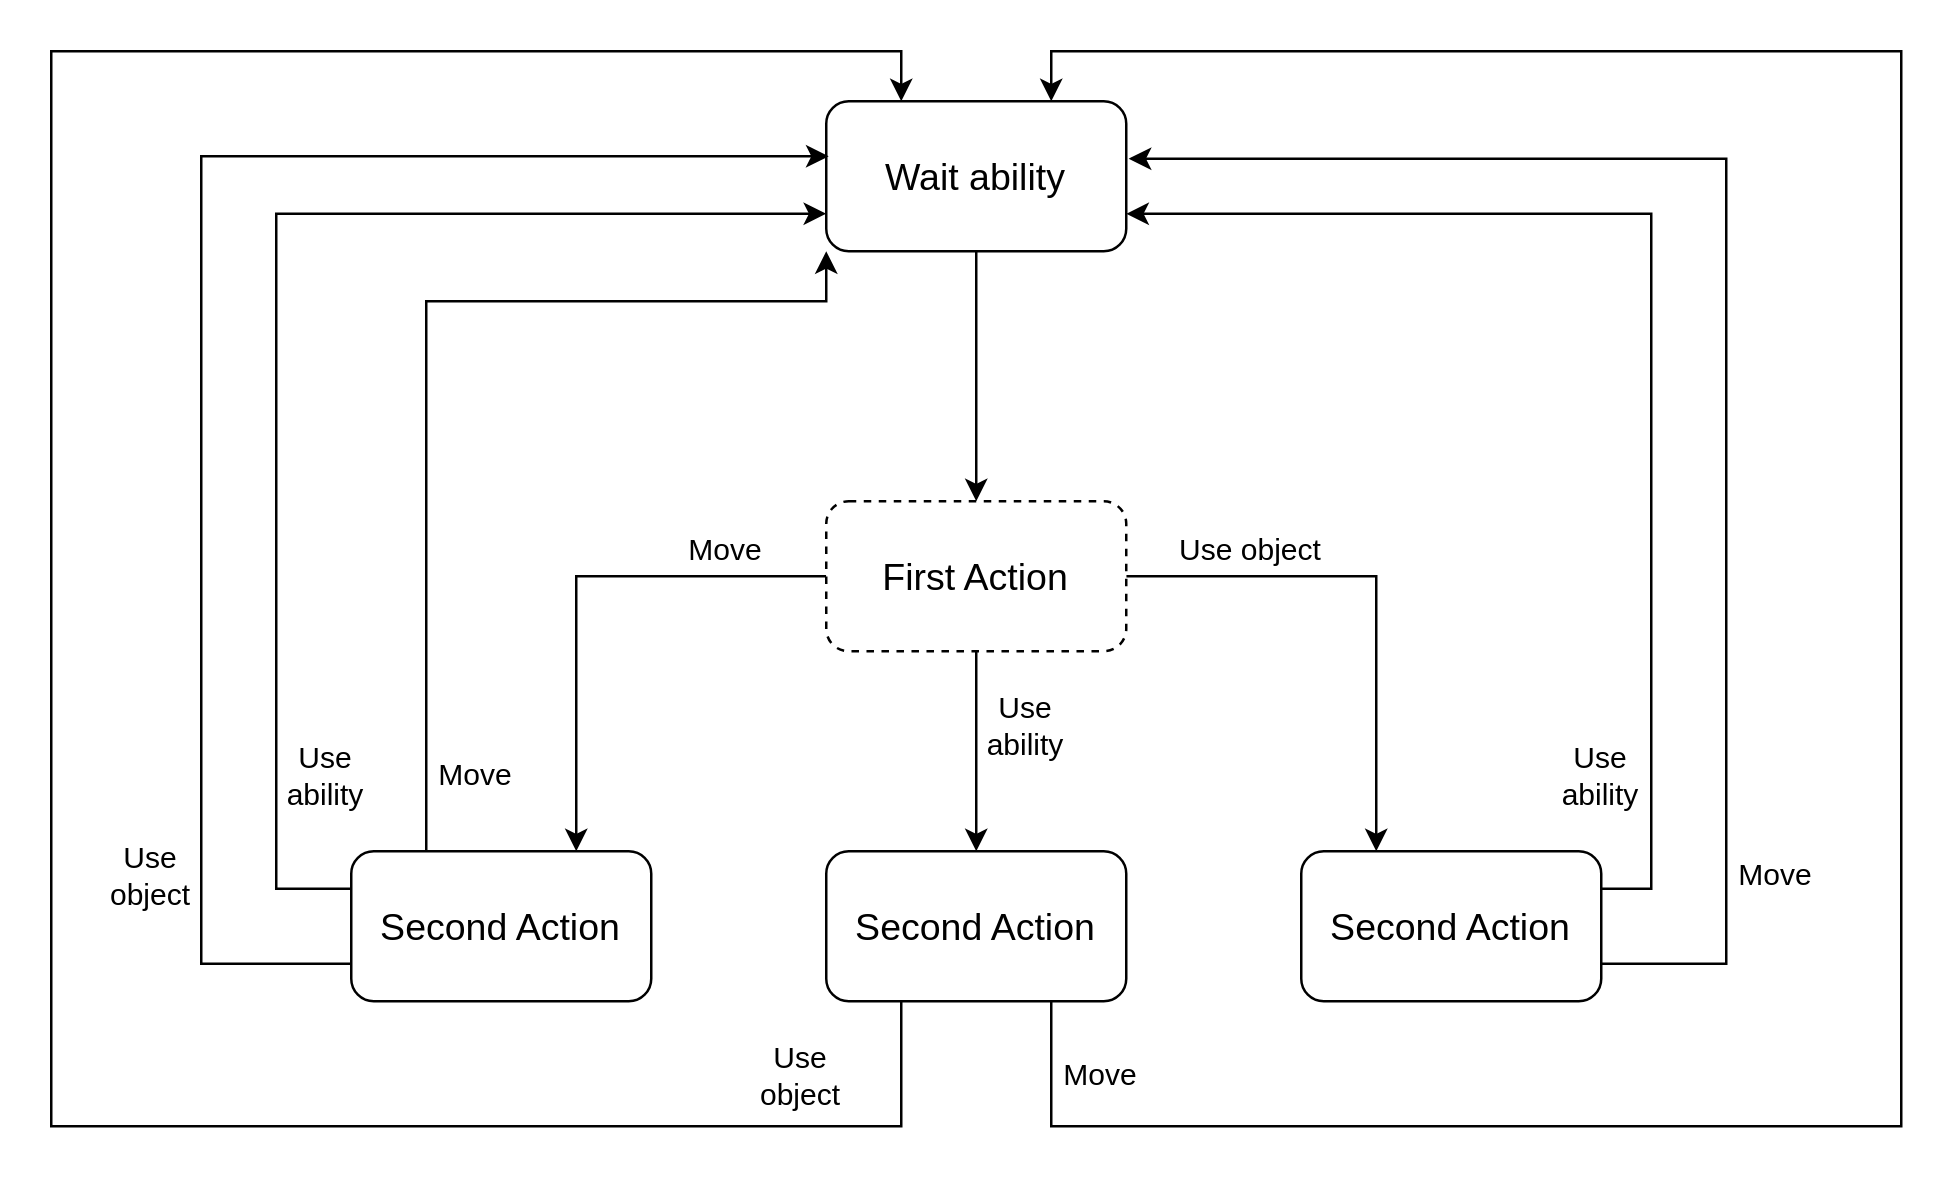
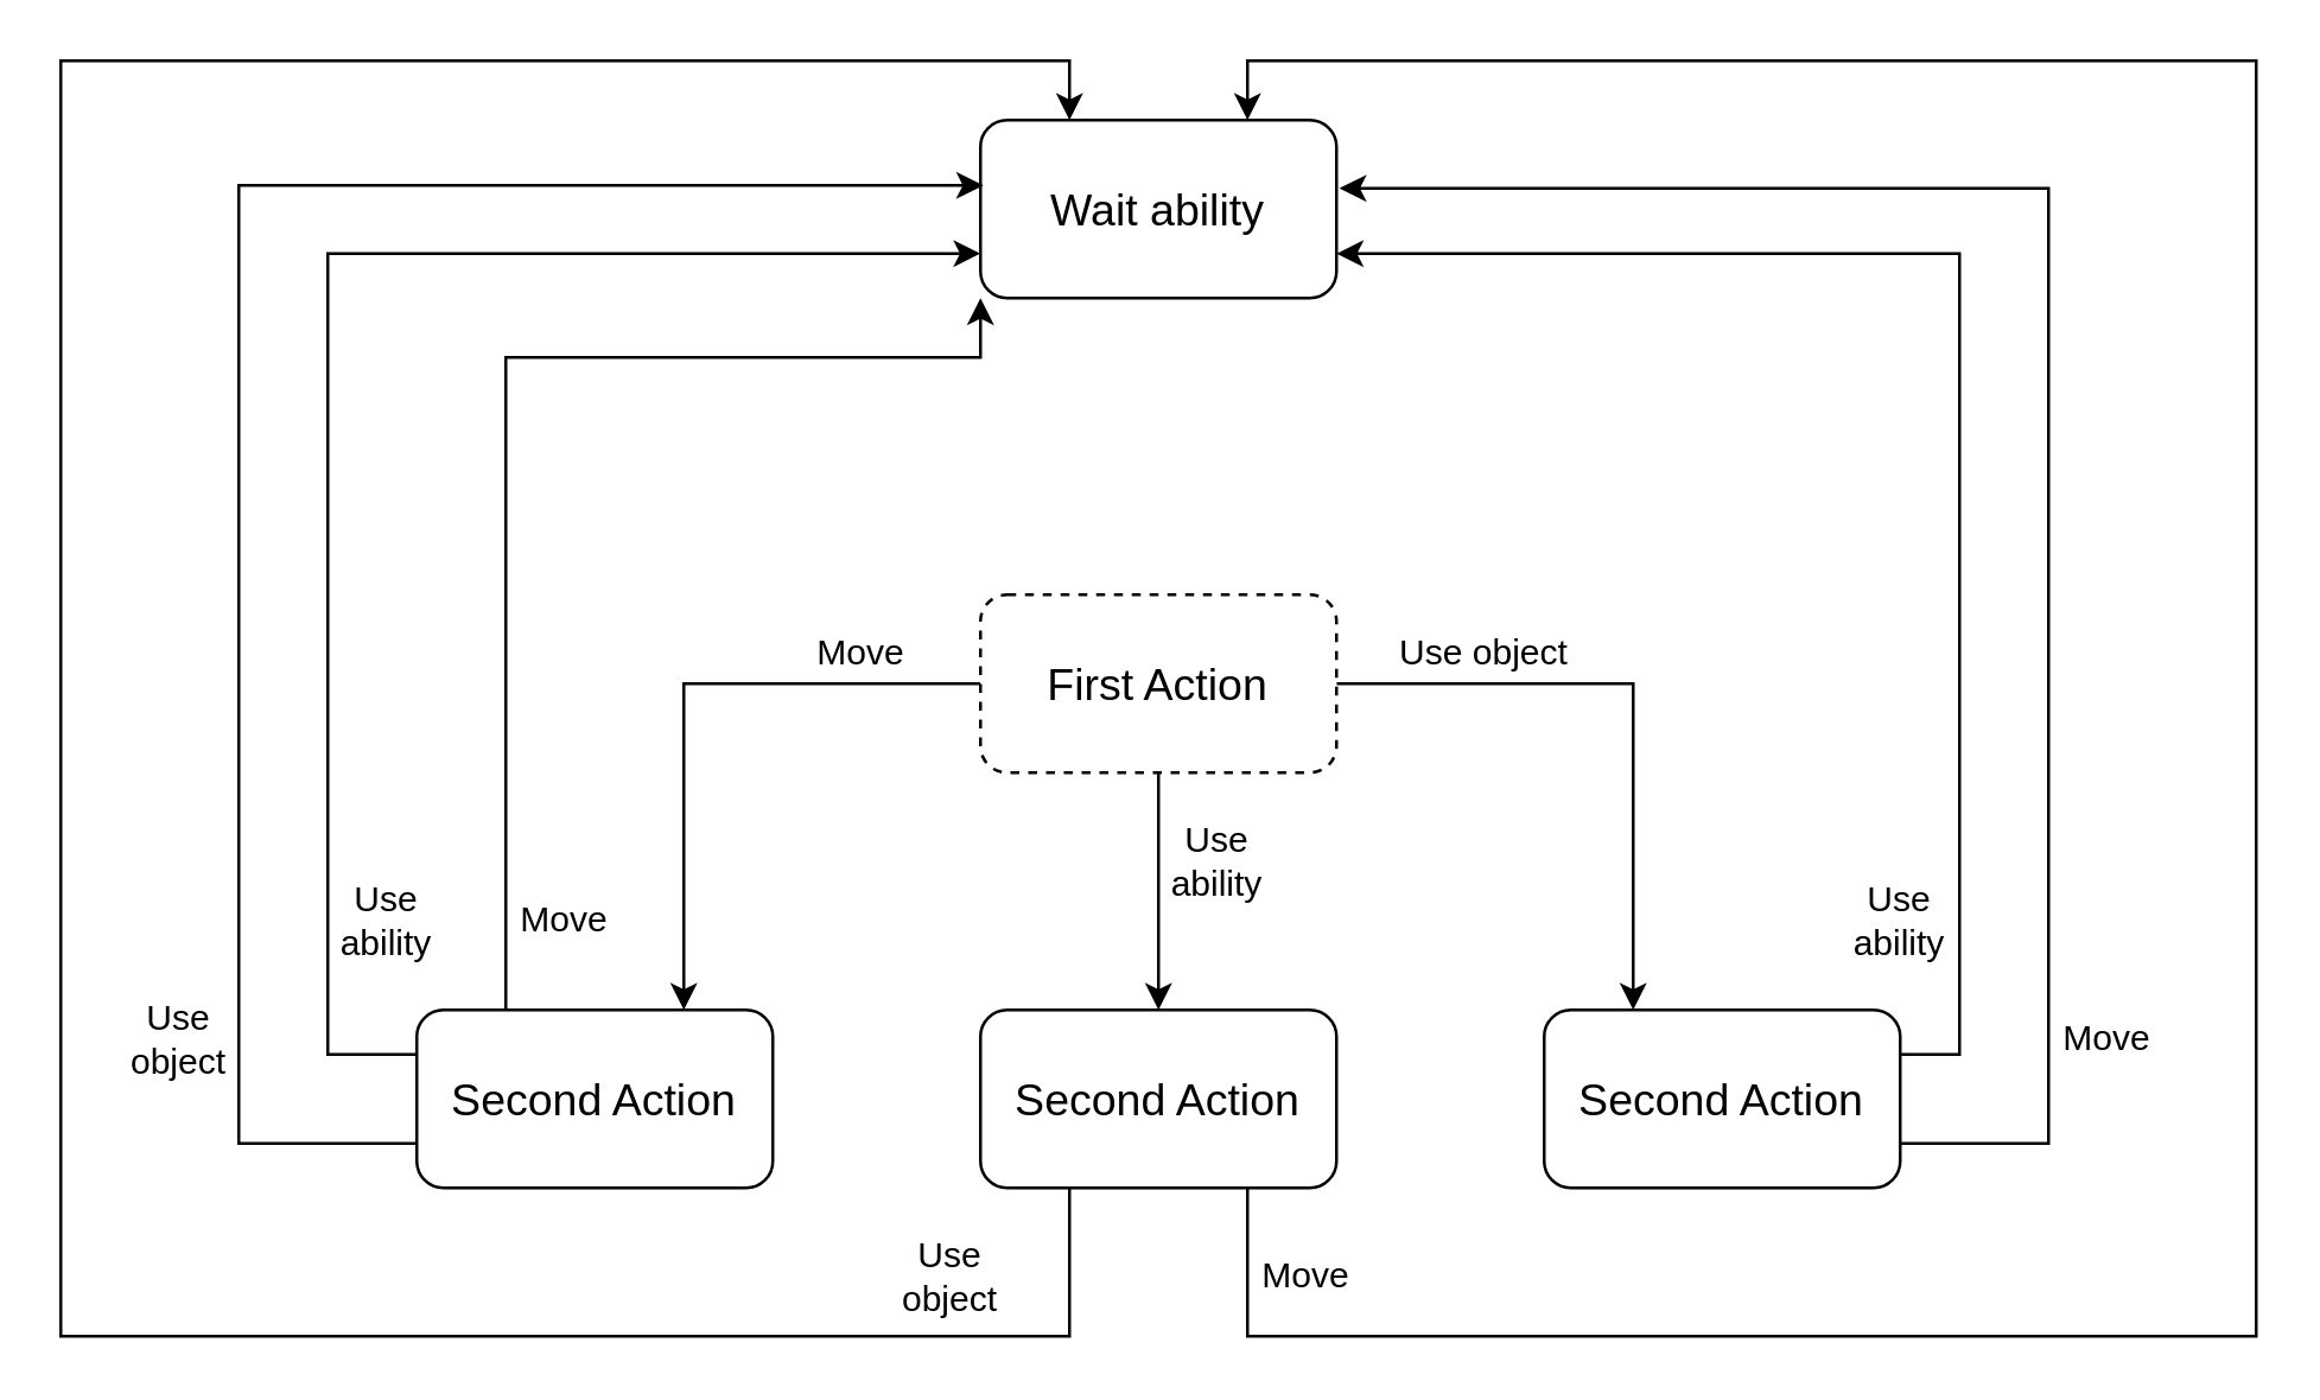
  <mxCell id="0" />
  <mxCell id="1" parent="0" />
- <mxCell id="2" style="edgeStyle=orthogonalEdgeStyle;rounded=0;orthogonalLoop=1;jettySize=auto;html=1;exitX=0.5;exitY=1;exitDx=0;exitDy=0;entryX=0.5;entryY=0;entryDx=0;entryDy=0;" parent="1" source="3" target="7" edge="1"><mxGeometry relative="1" as="geometry" /></mxCell>
  <mxCell id="3" value="&lt;font style=&quot;font-size: 15px&quot;&gt;Wait ability&lt;/font&gt;" style="rounded=1;whiteSpace=wrap;html=1;" parent="1" vertex="1"><mxGeometry x="330" y="40" width="120" height="60" as="geometry" /></mxCell>
  <mxCell id="4" style="edgeStyle=orthogonalEdgeStyle;rounded=0;orthogonalLoop=1;jettySize=auto;html=1;exitX=0.5;exitY=1;exitDx=0;exitDy=0;" parent="1" source="7" target="10" edge="1"><mxGeometry relative="1" as="geometry" /></mxCell>
  <mxCell id="5" style="edgeStyle=orthogonalEdgeStyle;rounded=0;orthogonalLoop=1;jettySize=auto;html=1;exitX=1;exitY=0.5;exitDx=0;exitDy=0;" parent="1" source="7" target="17" edge="1"><mxGeometry relative="1" as="geometry"><Array as="points"><mxPoint x="550" y="230" /></Array></mxGeometry></mxCell>
  <mxCell id="6" style="edgeStyle=orthogonalEdgeStyle;rounded=0;orthogonalLoop=1;jettySize=auto;html=1;exitX=0;exitY=0.5;exitDx=0;exitDy=0;entryX=0.75;entryY=0;entryDx=0;entryDy=0;" parent="1" source="7" target="14" edge="1"><mxGeometry relative="1" as="geometry" /></mxCell>
  <mxCell id="7" value="&lt;font style=&quot;font-size: 15px&quot;&gt;First Action&lt;/font&gt;" style="rounded=1;whiteSpace=wrap;html=1;dashed=1;" parent="1" vertex="1"><mxGeometry x="330" y="200" width="120" height="60" as="geometry" /></mxCell>
  <mxCell id="8" style="edgeStyle=orthogonalEdgeStyle;rounded=0;orthogonalLoop=1;jettySize=auto;html=1;exitX=0.75;exitY=1;exitDx=0;exitDy=0;entryX=0.75;entryY=0;entryDx=0;entryDy=0;" parent="1" source="10" target="3" edge="1"><mxGeometry relative="1" as="geometry"><Array as="points"><mxPoint x="420" y="450" /><mxPoint x="760" y="450" /><mxPoint x="760" y="20" /><mxPoint x="420" y="20" /></Array></mxGeometry></mxCell>
  <mxCell id="9" style="edgeStyle=orthogonalEdgeStyle;rounded=0;orthogonalLoop=1;jettySize=auto;html=1;exitX=0.25;exitY=1;exitDx=0;exitDy=0;entryX=0.25;entryY=0;entryDx=0;entryDy=0;" parent="1" source="10" target="3" edge="1"><mxGeometry relative="1" as="geometry"><Array as="points"><mxPoint x="360" y="450" /><mxPoint x="20" y="450" /><mxPoint x="20" y="20" /><mxPoint x="360" y="20" /></Array></mxGeometry></mxCell>
  <mxCell id="10" value="&lt;font style=&quot;font-size: 15px&quot;&gt;Second Action&lt;/font&gt;" style="rounded=1;whiteSpace=wrap;html=1;" parent="1" vertex="1"><mxGeometry x="330" y="340" width="120" height="60" as="geometry" /></mxCell>
  <mxCell id="11" style="edgeStyle=orthogonalEdgeStyle;rounded=0;orthogonalLoop=1;jettySize=auto;html=1;exitX=0;exitY=0.25;exitDx=0;exitDy=0;entryX=0;entryY=0.75;entryDx=0;entryDy=0;" parent="1" source="14" target="3" edge="1"><mxGeometry relative="1" as="geometry"><Array as="points"><mxPoint x="110" y="355" /><mxPoint x="110" y="85" /></Array></mxGeometry></mxCell>
  <mxCell id="12" style="edgeStyle=orthogonalEdgeStyle;rounded=0;orthogonalLoop=1;jettySize=auto;html=1;exitX=0;exitY=0.75;exitDx=0;exitDy=0;entryX=0.008;entryY=0.367;entryDx=0;entryDy=0;entryPerimeter=0;" parent="1" source="14" target="3" edge="1"><mxGeometry relative="1" as="geometry"><Array as="points"><mxPoint x="80" y="385" /><mxPoint x="80" y="62" /></Array></mxGeometry></mxCell>
  <mxCell id="13" style="edgeStyle=orthogonalEdgeStyle;rounded=0;orthogonalLoop=1;jettySize=auto;html=1;exitX=0.25;exitY=0;exitDx=0;exitDy=0;entryX=0;entryY=1;entryDx=0;entryDy=0;" parent="1" source="14" target="3" edge="1"><mxGeometry relative="1" as="geometry"><Array as="points"><mxPoint x="170" y="120" /><mxPoint x="330" y="120" /></Array></mxGeometry></mxCell>
  <mxCell id="14" value="&lt;font style=&quot;font-size: 15px&quot;&gt;Second Action&lt;/font&gt;" style="rounded=1;whiteSpace=wrap;html=1;" parent="1" vertex="1"><mxGeometry x="140" y="340" width="120" height="60" as="geometry" /></mxCell>
  <mxCell id="15" style="edgeStyle=orthogonalEdgeStyle;rounded=0;orthogonalLoop=1;jettySize=auto;html=1;exitX=1;exitY=0.25;exitDx=0;exitDy=0;entryX=1;entryY=0.75;entryDx=0;entryDy=0;" parent="1" source="17" target="3" edge="1"><mxGeometry relative="1" as="geometry" /></mxCell>
  <mxCell id="16" style="edgeStyle=orthogonalEdgeStyle;rounded=0;orthogonalLoop=1;jettySize=auto;html=1;exitX=1;exitY=0.75;exitDx=0;exitDy=0;entryX=1.008;entryY=0.383;entryDx=0;entryDy=0;entryPerimeter=0;" parent="1" source="17" target="3" edge="1"><mxGeometry relative="1" as="geometry"><Array as="points"><mxPoint x="690" y="385" /><mxPoint x="690" y="63" /></Array></mxGeometry></mxCell>
  <mxCell id="17" value="&lt;font style=&quot;font-size: 15px&quot;&gt;Second Action&lt;/font&gt;" style="rounded=1;whiteSpace=wrap;html=1;" parent="1" vertex="1"><mxGeometry x="520" y="340" width="120" height="60" as="geometry" /></mxCell>
  <mxCell id="18" value="Move" style="text;html=1;strokeColor=none;fillColor=none;align=center;verticalAlign=middle;whiteSpace=wrap;rounded=0;" parent="1" vertex="1"><mxGeometry x="270" y="210" width="40" height="20" as="geometry" /></mxCell>
  <mxCell id="19" value="Use object" style="text;html=1;strokeColor=none;fillColor=none;align=center;verticalAlign=middle;whiteSpace=wrap;rounded=0;" parent="1" vertex="1"><mxGeometry x="470" y="210" width="60" height="20" as="geometry" /></mxCell>
  <mxCell id="20" value="Use ability" style="text;html=1;strokeColor=none;fillColor=none;align=center;verticalAlign=middle;whiteSpace=wrap;rounded=0;" parent="1" vertex="1"><mxGeometry x="390" y="280" width="40" height="20" as="geometry" /></mxCell>
  <mxCell id="21" value="Use ability" style="text;html=1;strokeColor=none;fillColor=none;align=center;verticalAlign=middle;whiteSpace=wrap;rounded=0;" parent="1" vertex="1"><mxGeometry x="110" y="300" width="40" height="20" as="geometry" /></mxCell>
  <mxCell id="22" value="Use object" style="text;html=1;strokeColor=none;fillColor=none;align=center;verticalAlign=middle;whiteSpace=wrap;rounded=0;" parent="1" vertex="1"><mxGeometry x="40" y="340" width="40" height="20" as="geometry" /></mxCell>
  <mxCell id="23" value="Use ability" style="text;html=1;strokeColor=none;fillColor=none;align=center;verticalAlign=middle;whiteSpace=wrap;rounded=0;" parent="1" vertex="1"><mxGeometry x="620" y="300" width="40" height="20" as="geometry" /></mxCell>
  <mxCell id="24" value="Move" style="text;html=1;strokeColor=none;fillColor=none;align=center;verticalAlign=middle;whiteSpace=wrap;rounded=0;" parent="1" vertex="1"><mxGeometry x="690" y="340" width="40" height="20" as="geometry" /></mxCell>
  <mxCell id="25" value="Use object" style="text;html=1;strokeColor=none;fillColor=none;align=center;verticalAlign=middle;whiteSpace=wrap;rounded=0;" parent="1" vertex="1"><mxGeometry x="300" y="420" width="40" height="20" as="geometry" /></mxCell>
  <mxCell id="26" value="Move" style="text;html=1;strokeColor=none;fillColor=none;align=center;verticalAlign=middle;whiteSpace=wrap;rounded=0;" parent="1" vertex="1"><mxGeometry x="420" y="420" width="40" height="20" as="geometry" /></mxCell>
  <mxCell id="27" value="Move" style="text;html=1;strokeColor=none;fillColor=none;align=center;verticalAlign=middle;whiteSpace=wrap;rounded=0;" parent="1" vertex="1"><mxGeometry x="170" y="300" width="40" height="20" as="geometry" /></mxCell>
